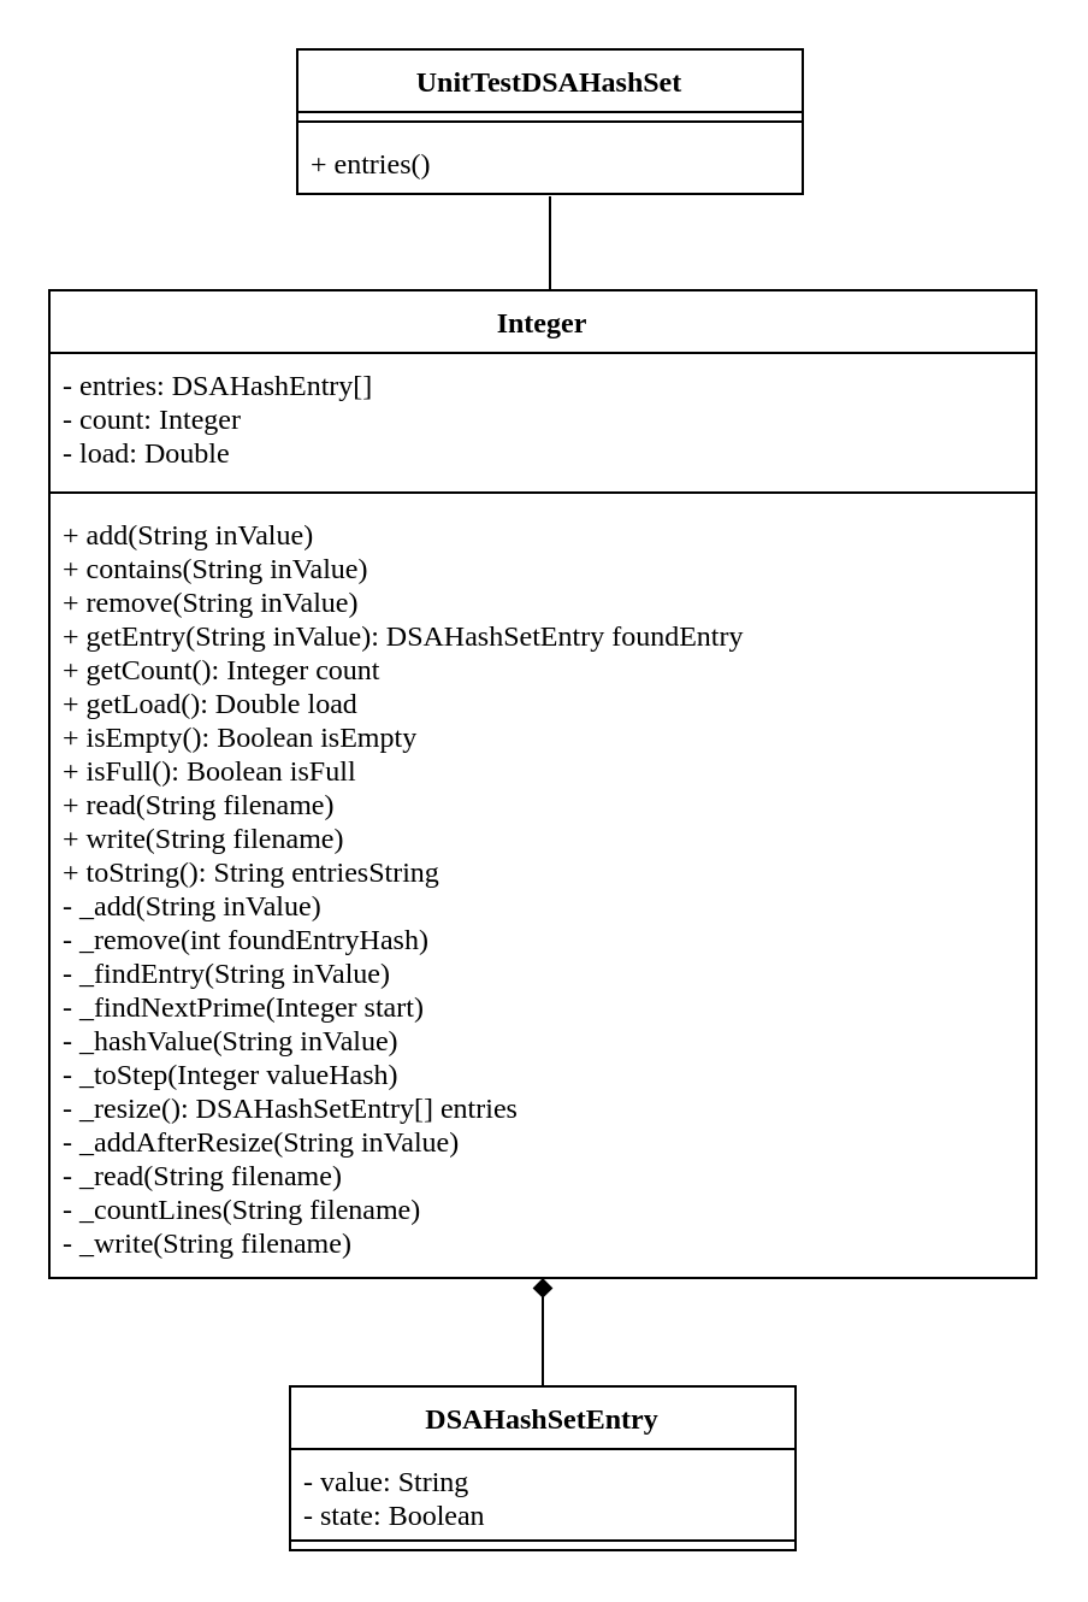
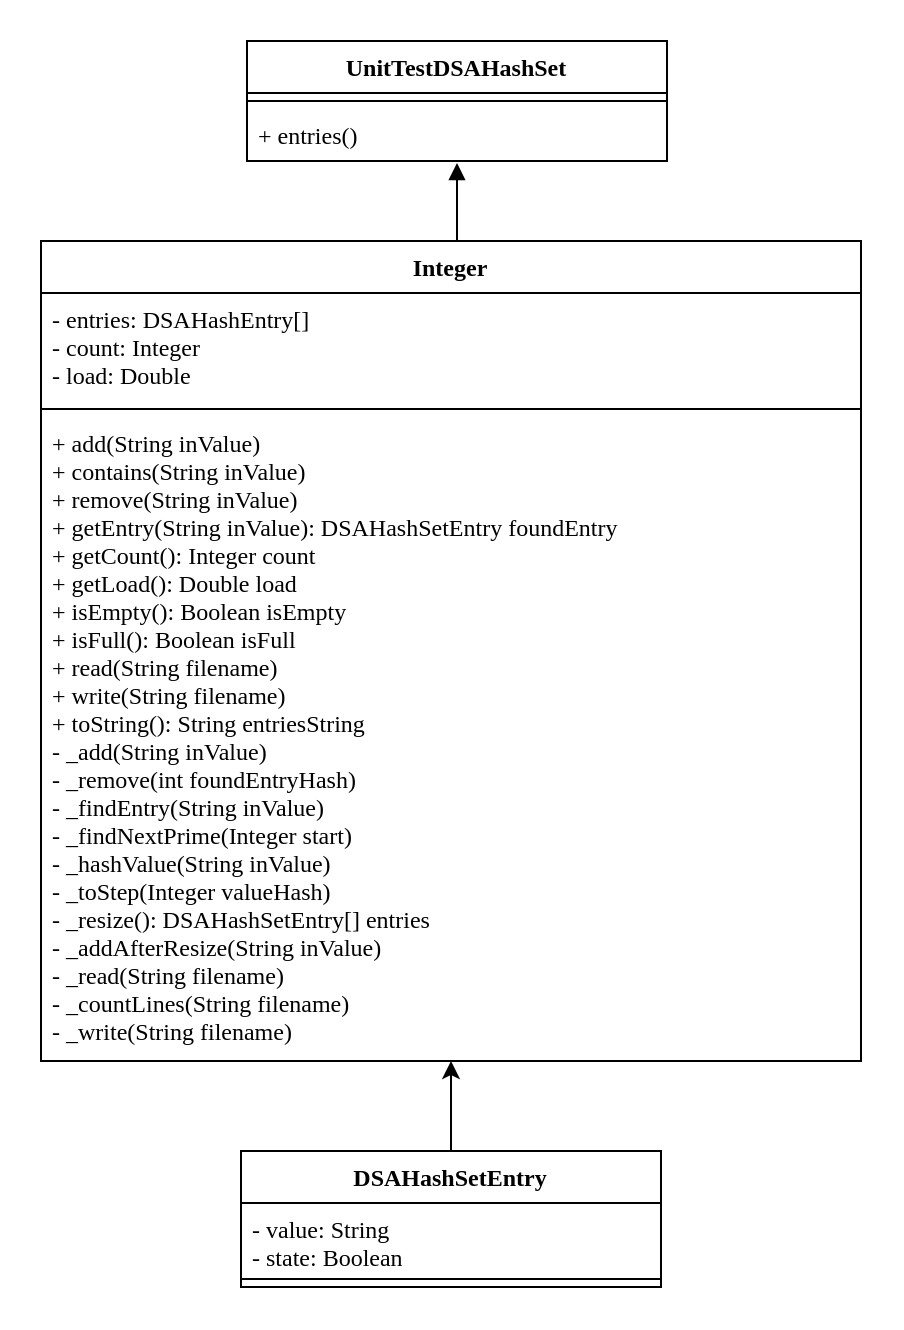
  <mxCell id="0" />
  <mxCell id="1" parent="0" />
- <mxCell id="2" style="edgeStyle=orthogonalEdgeStyle;rounded=0;orthogonalLoop=1;jettySize=auto;html=1;exitX=0.5;exitY=0;exitDx=0;exitDy=0;entryX=0.5;entryY=1.038;entryDx=0;entryDy=0;entryPerimeter=0;endArrow=none;endFill=1;fontFamily=Fira Code;" parent="1" source="6" target="5" edge="1"><mxGeometry relative="1" as="geometry" /></mxCell>
+ <mxCell id="2" style="edgeStyle=orthogonalEdgeStyle;rounded=0;orthogonalLoop=1;jettySize=auto;html=1;exitX=0.5;exitY=0;exitDx=0;exitDy=0;entryX=0.5;entryY=1.038;entryDx=0;entryDy=0;entryPerimeter=0;endArrow=block;endFill=1;fontFamily=Fira Code;" parent="1" source="6" target="5" edge="1"><mxGeometry relative="1" as="geometry" /></mxCell>
  <mxCell id="3" value="UnitTestDSAHashSet" style="swimlane;fontStyle=1;align=center;verticalAlign=top;childLayout=stackLayout;horizontal=1;startSize=26;horizontalStack=0;resizeParent=1;resizeParentMax=0;resizeLast=0;collapsible=1;marginBottom=0;fontFamily=Fira Code;" parent="1" vertex="1"><mxGeometry x="123" y="20" width="210" height="60" as="geometry" /></mxCell>
  <mxCell id="4" value="" style="line;strokeWidth=1;fillColor=none;align=left;verticalAlign=middle;spacingTop=-1;spacingLeft=3;spacingRight=3;rotatable=0;labelPosition=right;points=[];portConstraint=eastwest;" parent="3" vertex="1"><mxGeometry y="26" width="210" height="8" as="geometry" /></mxCell>
  <mxCell id="5" value="+ entries()" style="text;strokeColor=none;fillColor=none;align=left;verticalAlign=top;spacingLeft=4;spacingRight=4;overflow=hidden;rotatable=0;points=[[0,0.5],[1,0.5]];portConstraint=eastwest;fontFamily=Fira Code;" parent="3" vertex="1"><mxGeometry y="34" width="210" height="26" as="geometry" /></mxCell>
  <mxCell id="6" value="Integer" style="swimlane;fontStyle=1;align=center;verticalAlign=top;childLayout=stackLayout;horizontal=1;startSize=26;horizontalStack=0;resizeParent=1;resizeParentMax=0;resizeLast=0;collapsible=1;marginBottom=0;fontFamily=Fira Code;" parent="1" vertex="1"><mxGeometry x="20" y="120" width="410" height="410" as="geometry" /></mxCell>
  <mxCell id="7" value="- entries: DSAHashEntry[]&#10;- count: Integer&#10;- load: Double" style="text;strokeColor=none;fillColor=none;align=left;verticalAlign=top;spacingLeft=4;spacingRight=4;overflow=hidden;rotatable=0;points=[[0,0.5],[1,0.5]];portConstraint=eastwest;fontFamily=Fira Code;" parent="6" vertex="1"><mxGeometry y="26" width="410" height="54" as="geometry" /></mxCell>
  <mxCell id="8" value="" style="line;strokeWidth=1;fillColor=none;align=left;verticalAlign=middle;spacingTop=-1;spacingLeft=3;spacingRight=3;rotatable=0;labelPosition=right;points=[];portConstraint=eastwest;" parent="6" vertex="1"><mxGeometry y="80" width="410" height="8" as="geometry" /></mxCell>
  <mxCell id="9" value="+ add(String inValue)&#10;+ contains(String inValue)&#10;+ remove(String inValue)&#10;+ getEntry(String inValue): DSAHashSetEntry foundEntry&#10;+ getCount(): Integer count&#10;+ getLoad(): Double load&#10;+ isEmpty(): Boolean isEmpty&#10;+ isFull(): Boolean isFull&#10;+ read(String filename)&#10;+ write(String filename)&#10;+ toString(): String entriesString&#10;- _add(String inValue)&#10;- _remove(int foundEntryHash)&#10;- _findEntry(String inValue)&#10;- _findNextPrime(Integer start)&#10;- _hashValue(String inValue)&#10;- _toStep(Integer valueHash)&#10;- _resize(): DSAHashSetEntry[] entries&#10;- _addAfterResize(String inValue)&#10;- _read(String filename)&#10;- _countLines(String filename)&#10;- _write(String filename)&#10;&#10;&#10;" style="text;strokeColor=none;fillColor=none;align=left;verticalAlign=top;spacingLeft=4;spacingRight=4;overflow=hidden;rotatable=0;points=[[0,0.5],[1,0.5]];portConstraint=eastwest;fontFamily=Fira Code;" parent="6" vertex="1"><mxGeometry y="88" width="410" height="322" as="geometry" /></mxCell>
- <mxCell id="10" style="edgeStyle=orthogonalEdgeStyle;rounded=0;orthogonalLoop=1;jettySize=auto;html=1;exitX=0.5;exitY=0;exitDx=0;exitDy=0;entryX=0.5;entryY=1;entryDx=0;entryDy=0;endArrow=diamond;endFill=1;" edge="1" parent="1" source="11" target="6"><mxGeometry relative="1" as="geometry" /></mxCell>
+ <mxCell id="10" style="edgeStyle=orthogonalEdgeStyle;rounded=0;orthogonalLoop=1;jettySize=auto;html=1;exitX=0.5;exitY=0;exitDx=0;exitDy=0;entryX=0.5;entryY=1;entryDx=0;entryDy=0;endArrow=classic;endFill=1;" edge="1" parent="1" source="11" target="6"><mxGeometry relative="1" as="geometry" /></mxCell>
  <mxCell id="11" value="DSAHashSetEntry" style="swimlane;fontStyle=1;align=center;verticalAlign=top;childLayout=stackLayout;horizontal=1;startSize=26;horizontalStack=0;resizeParent=1;resizeParentMax=0;resizeLast=0;collapsible=1;marginBottom=0;fontFamily=Fira Code;" parent="1" vertex="1"><mxGeometry x="120" y="575" width="210" height="68" as="geometry" /></mxCell>
  <mxCell id="12" value="- value: String&#10;- state: Boolean" style="text;strokeColor=none;fillColor=none;align=left;verticalAlign=top;spacingLeft=4;spacingRight=4;overflow=hidden;rotatable=0;points=[[0,0.5],[1,0.5]];portConstraint=eastwest;fontFamily=Fira Code;" parent="11" vertex="1"><mxGeometry y="26" width="210" height="34" as="geometry" /></mxCell>
  <mxCell id="13" value="" style="line;strokeWidth=1;fillColor=none;align=left;verticalAlign=middle;spacingTop=-1;spacingLeft=3;spacingRight=3;rotatable=0;labelPosition=right;points=[];portConstraint=eastwest;" parent="11" vertex="1"><mxGeometry y="60" width="210" height="8" as="geometry" /></mxCell>
